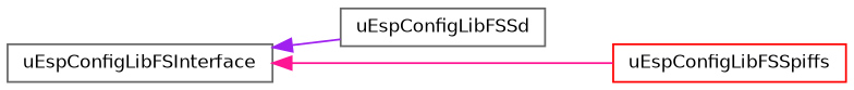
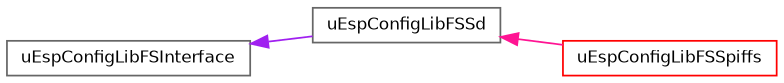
  digraph {
    rankdir=LR
    node [color=gray40 fillcolor=white fontname=Helvetica fontsize=10 shape=record style=filled]
    edge [dir=back fontname=Helvetica fontsize=10 labelfontname=Helvetica labelfontsize=10 style=solid]
    n1 [height=0.2 label=uEspConfigLibFSInterface width=0.4]
    n2 [height=0.2 label=uEspConfigLibFSSd width=0.4]
    n3 [color=red height=0.2 label=uEspConfigLibFSSpiffs width=0.4]
    n1 -> n2 [color=purple]
-   n1 -> n3 [color=deeppink]
+   n2 -> n3 [color=deeppink]
  }
